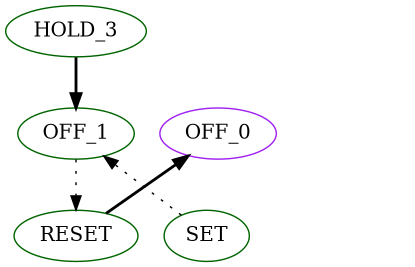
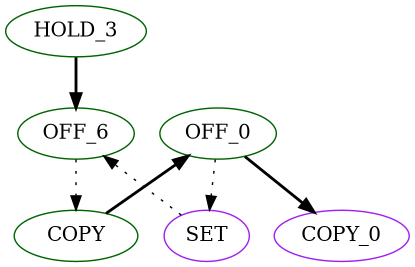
  digraph {
    node [color=darkgreen]
    edge [style=dotted]
-   OFF_0 [color=purple]
-   OFF_1
-   SET
-   RESET
+   OFF_0
+   OFF_1 [label=OFF_6]
+   SET [color=purple]
+   COPY_0 [color=purple]
+   RESET [label=COPY]
    n6 [label=HOLD_3]
    subgraph sub_1 {
      rank=same
      OFF_0
      OFF_1
    }
+   OFF_0 -> SET
+   OFF_0 -> COPY_0 [style=bold]
    OFF_1 -> RESET
    SET -> OFF_1
    RESET -> OFF_0 [style=bold]
    n6 -> OFF_1 [style=bold]
  }
